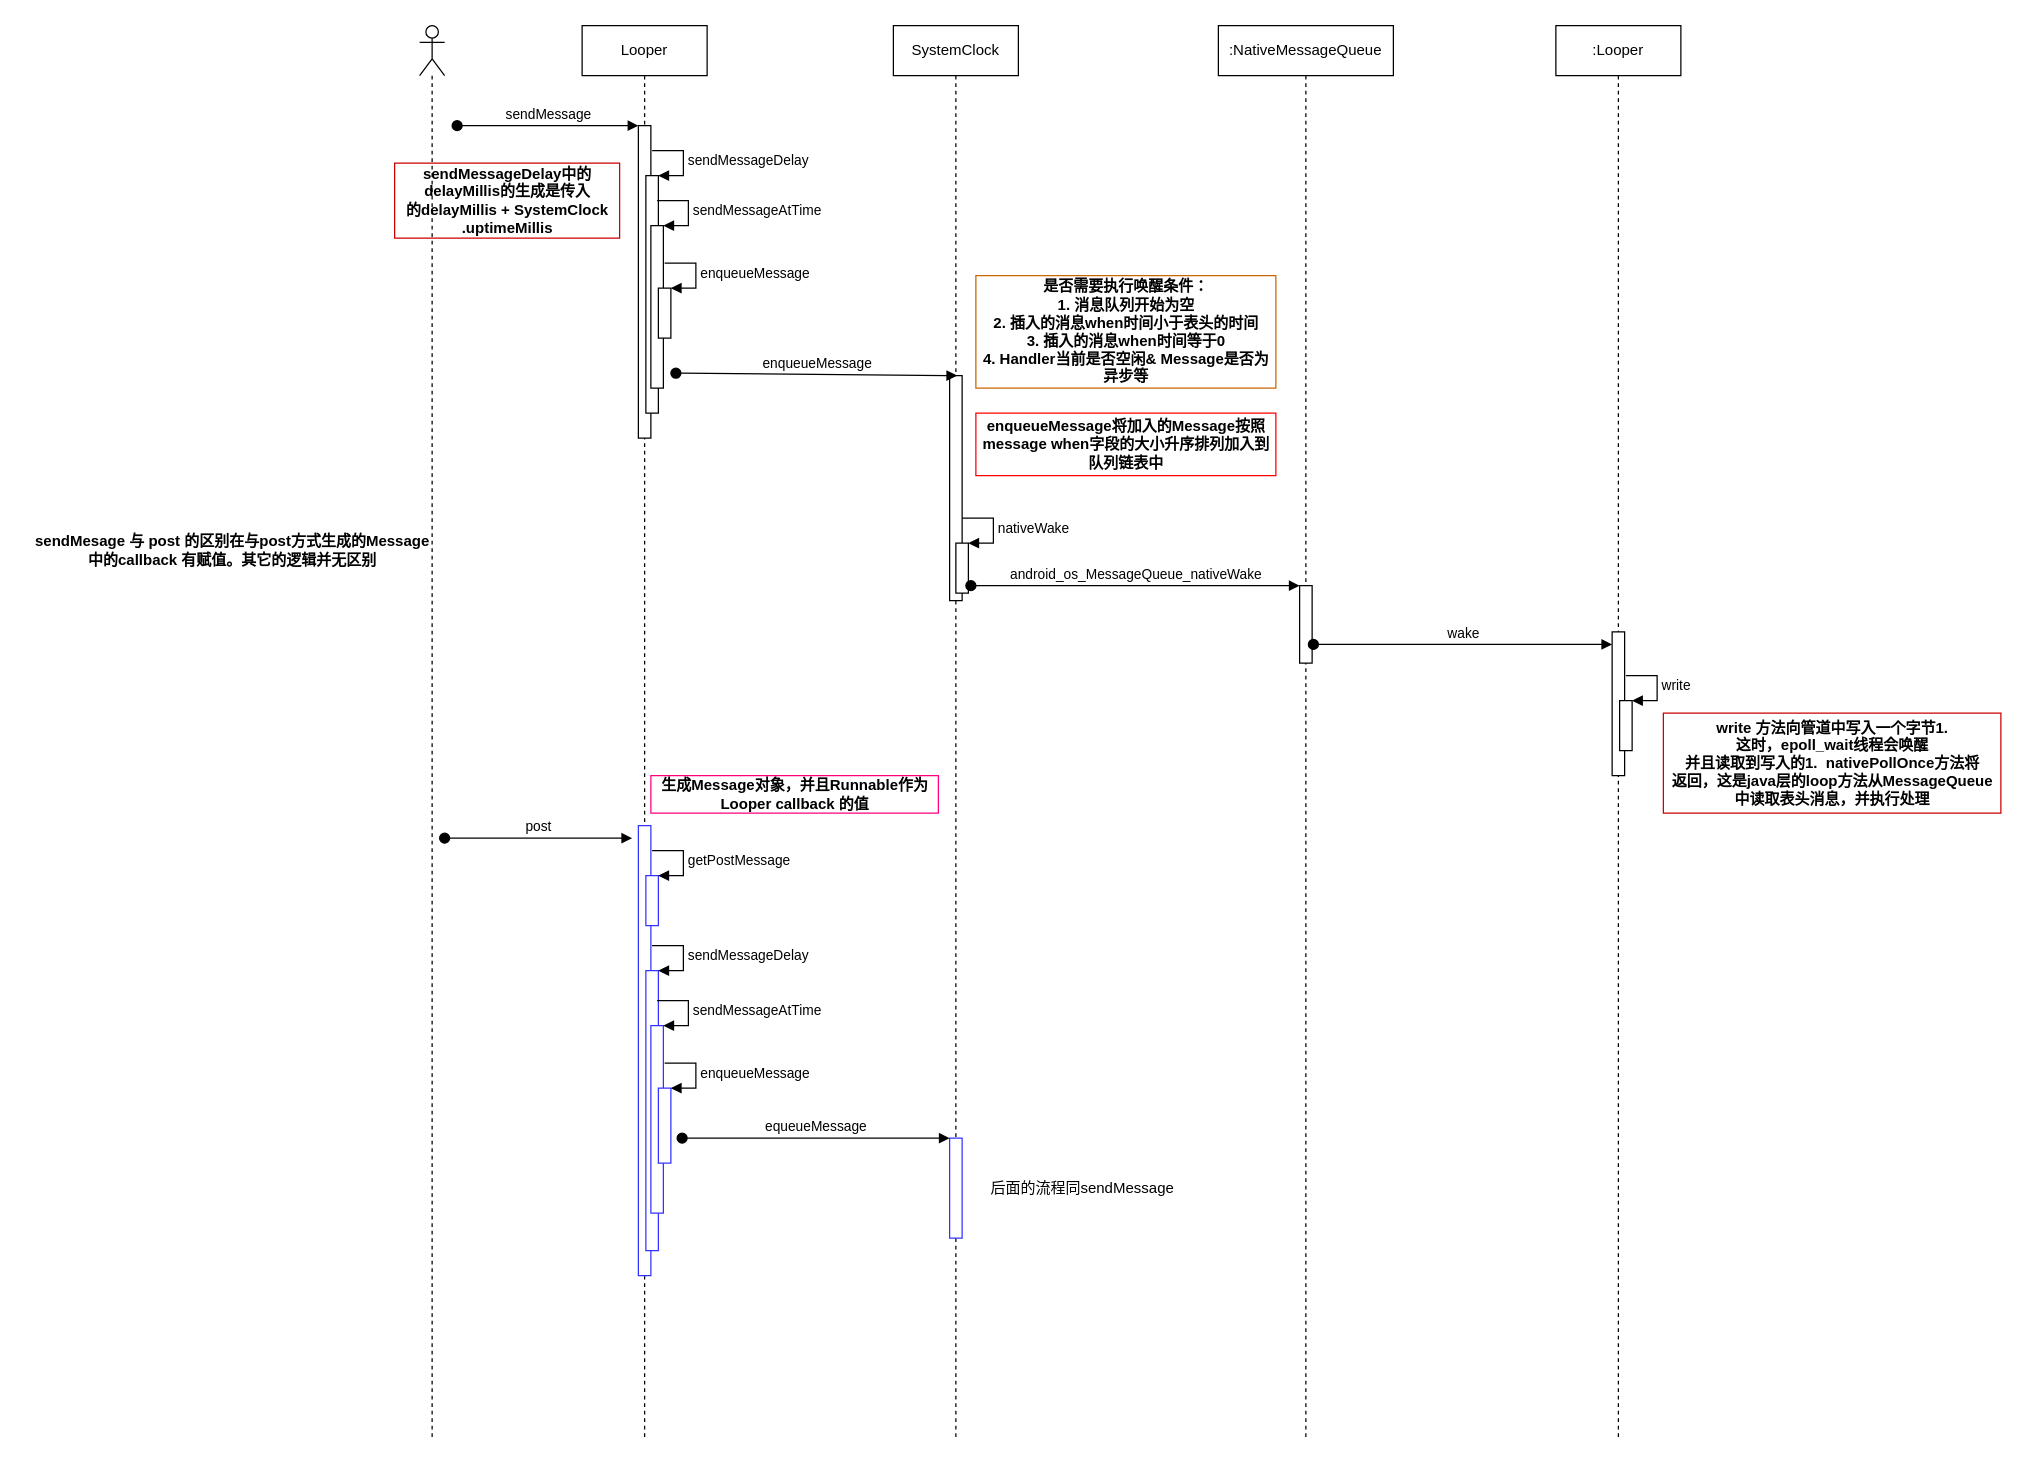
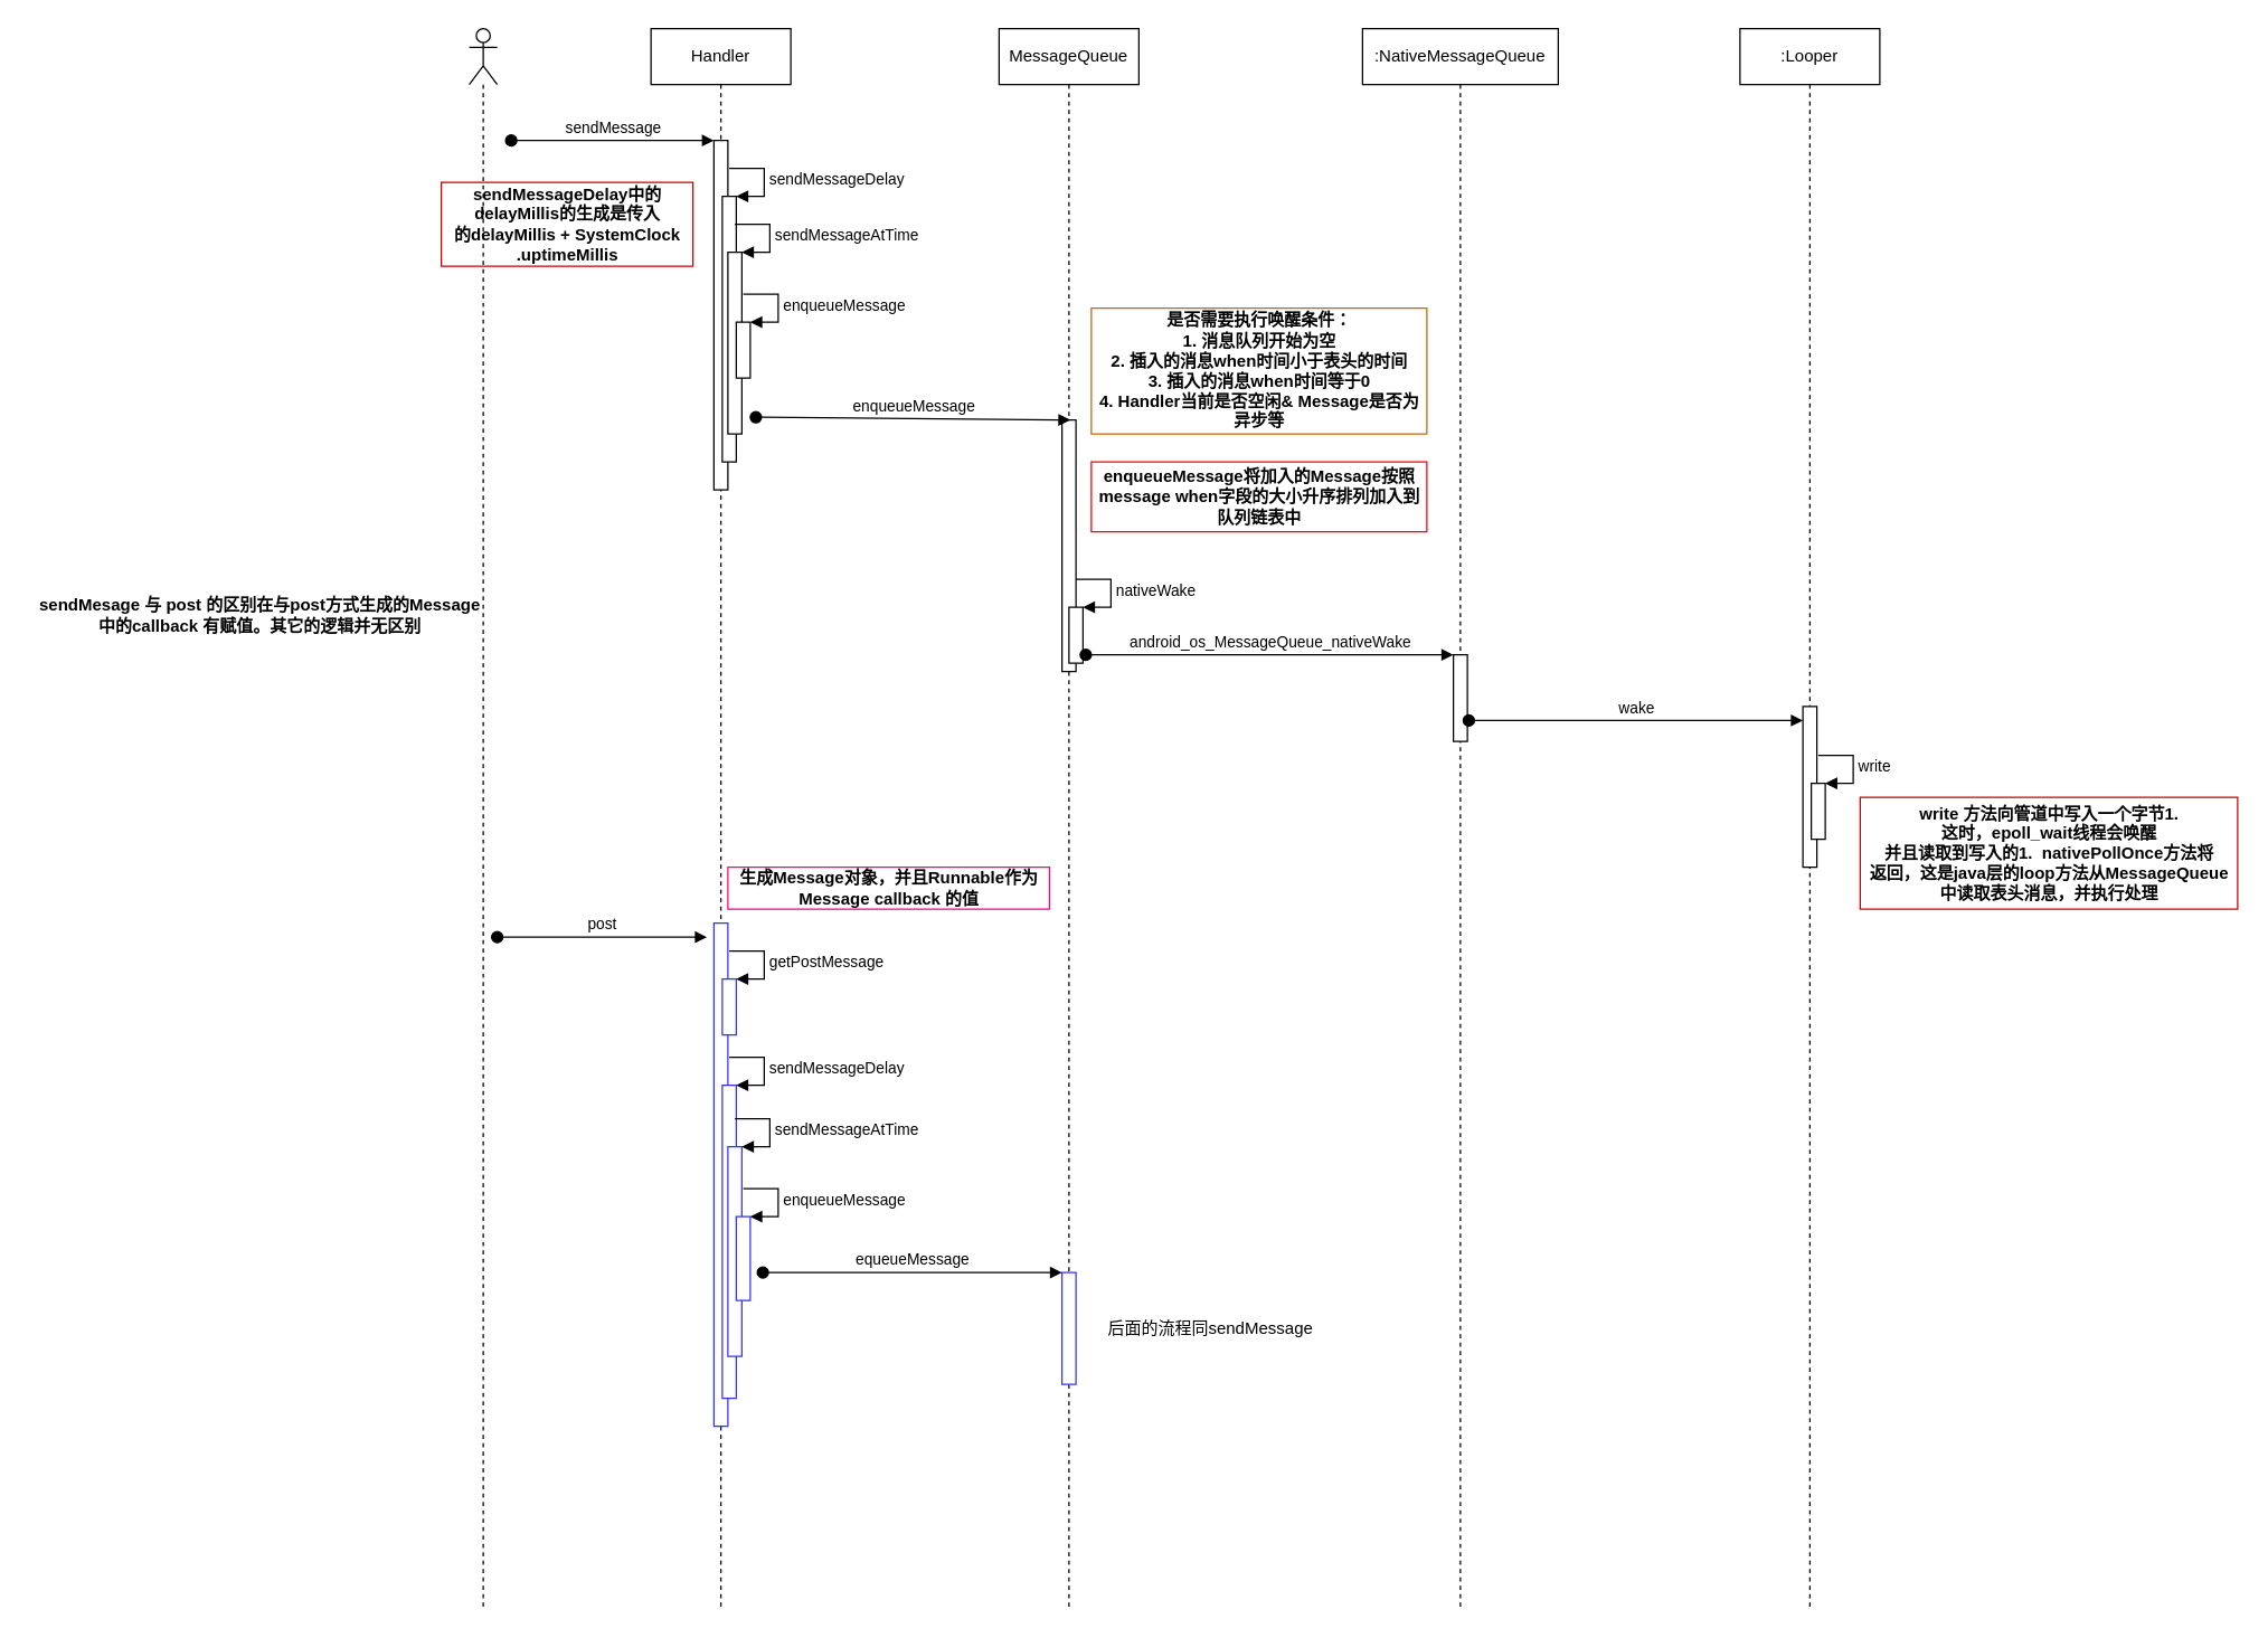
  <mxCell id="0" />
  <mxCell id="1" parent="0" />
- <mxCell id="2" value="Looper" style="shape=umlLifeline;perimeter=lifelinePerimeter;whiteSpace=wrap;html=1;container=1;collapsible=0;recursiveResize=0;outlineConnect=0;" vertex="1" parent="1"><mxGeometry x="465" y="20" width="100" height="1130" as="geometry" /></mxCell>
+ <mxCell id="2" value="Handler" style="shape=umlLifeline;perimeter=lifelinePerimeter;whiteSpace=wrap;html=1;container=1;collapsible=0;recursiveResize=0;outlineConnect=0;" vertex="1" parent="1"><mxGeometry x="465" y="20" width="100" height="1130" as="geometry" /></mxCell>
  <mxCell id="3" value="" style="html=1;points=[];perimeter=orthogonalPerimeter;" vertex="1" parent="2"><mxGeometry x="45" y="80" width="10" height="250" as="geometry" /></mxCell>
  <mxCell id="4" value="sendMessage" style="html=1;verticalAlign=bottom;startArrow=oval;endArrow=block;startSize=8;" edge="1" target="3" parent="2"><mxGeometry relative="1" as="geometry"><mxPoint x="-100" y="80" as="sourcePoint" /></mxGeometry></mxCell>
  <mxCell id="5" value="" style="html=1;points=[];perimeter=orthogonalPerimeter;" vertex="1" parent="2"><mxGeometry x="51" y="120" width="10" height="190" as="geometry" /></mxCell>
  <mxCell id="6" value="sendMessageDelay" style="edgeStyle=orthogonalEdgeStyle;html=1;align=left;spacingLeft=2;endArrow=block;rounded=0;entryX=1;entryY=0;" edge="1" target="5" parent="2"><mxGeometry relative="1" as="geometry"><mxPoint x="56" y="100" as="sourcePoint" /><Array as="points"><mxPoint x="81" y="100" /></Array></mxGeometry></mxCell>
  <mxCell id="7" value="" style="html=1;points=[];perimeter=orthogonalPerimeter;" vertex="1" parent="2"><mxGeometry x="55" y="160" width="10" height="130" as="geometry" /></mxCell>
  <mxCell id="8" value="sendMessageAtTime" style="edgeStyle=orthogonalEdgeStyle;html=1;align=left;spacingLeft=2;endArrow=block;rounded=0;entryX=1;entryY=0;" edge="1" target="7" parent="2"><mxGeometry relative="1" as="geometry"><mxPoint x="60" y="140" as="sourcePoint" /><Array as="points"><mxPoint x="85" y="140" /></Array></mxGeometry></mxCell>
  <mxCell id="9" value="" style="html=1;points=[];perimeter=orthogonalPerimeter;" vertex="1" parent="2"><mxGeometry x="61" y="210" width="10" height="40" as="geometry" /></mxCell>
  <mxCell id="10" value="enqueueMessage" style="edgeStyle=orthogonalEdgeStyle;html=1;align=left;spacingLeft=2;endArrow=block;rounded=0;entryX=1;entryY=0;" edge="1" target="9" parent="2"><mxGeometry relative="1" as="geometry"><mxPoint x="66" y="190" as="sourcePoint" /><Array as="points"><mxPoint x="91" y="190" /></Array></mxGeometry></mxCell>
  <mxCell id="11" value="" style="html=1;points=[];perimeter=orthogonalPerimeter;strokeColor=#3333FF;" vertex="1" parent="2"><mxGeometry x="45" y="640" width="10" height="360" as="geometry" /></mxCell>
  <mxCell id="12" value="" style="html=1;points=[];perimeter=orthogonalPerimeter;strokeColor=#3333FF;" vertex="1" parent="2"><mxGeometry x="51" y="680" width="10" height="40" as="geometry" /></mxCell>
  <mxCell id="13" value="getPostMessage" style="edgeStyle=orthogonalEdgeStyle;html=1;align=left;spacingLeft=2;endArrow=block;rounded=0;entryX=1;entryY=0;" edge="1" target="12" parent="2"><mxGeometry relative="1" as="geometry"><mxPoint x="56" y="660" as="sourcePoint" /><Array as="points"><mxPoint x="81" y="660" /></Array></mxGeometry></mxCell>
  <mxCell id="14" value="" style="html=1;points=[];perimeter=orthogonalPerimeter;strokeColor=#3333FF;" vertex="1" parent="2"><mxGeometry x="51" y="756" width="10" height="224" as="geometry" /></mxCell>
  <mxCell id="15" value="sendMessageDelay" style="edgeStyle=orthogonalEdgeStyle;html=1;align=left;spacingLeft=2;endArrow=block;rounded=0;entryX=1;entryY=0;" edge="1" target="14" parent="2"><mxGeometry relative="1" as="geometry"><mxPoint x="56" y="736" as="sourcePoint" /><Array as="points"><mxPoint x="81" y="736" /></Array></mxGeometry></mxCell>
  <mxCell id="16" value="" style="html=1;points=[];perimeter=orthogonalPerimeter;strokeColor=#3333FF;" vertex="1" parent="2"><mxGeometry x="55" y="800" width="10" height="150" as="geometry" /></mxCell>
  <mxCell id="17" value="sendMessageAtTime" style="edgeStyle=orthogonalEdgeStyle;html=1;align=left;spacingLeft=2;endArrow=block;rounded=0;entryX=1;entryY=0;" edge="1" target="16" parent="2"><mxGeometry relative="1" as="geometry"><mxPoint x="60" y="780" as="sourcePoint" /><Array as="points"><mxPoint x="85" y="780" /></Array></mxGeometry></mxCell>
  <mxCell id="18" value="" style="html=1;points=[];perimeter=orthogonalPerimeter;strokeColor=#3333FF;" vertex="1" parent="2"><mxGeometry x="61" y="850" width="10" height="60" as="geometry" /></mxCell>
  <mxCell id="19" value="enqueueMessage" style="edgeStyle=orthogonalEdgeStyle;html=1;align=left;spacingLeft=2;endArrow=block;rounded=0;entryX=1;entryY=0;" edge="1" target="18" parent="2"><mxGeometry relative="1" as="geometry"><mxPoint x="66" y="830" as="sourcePoint" /><Array as="points"><mxPoint x="91" y="830" /></Array></mxGeometry></mxCell>
- <mxCell id="20" value="SystemClock" style="shape=umlLifeline;perimeter=lifelinePerimeter;whiteSpace=wrap;html=1;container=1;collapsible=0;recursiveResize=0;outlineConnect=0;" vertex="1" parent="1"><mxGeometry x="714" y="20" width="100" height="1130" as="geometry" /></mxCell>
+ <mxCell id="20" value="MessageQueue" style="shape=umlLifeline;perimeter=lifelinePerimeter;whiteSpace=wrap;html=1;container=1;collapsible=0;recursiveResize=0;outlineConnect=0;" vertex="1" parent="1"><mxGeometry x="714" y="20" width="100" height="1130" as="geometry" /></mxCell>
  <mxCell id="21" value="" style="html=1;points=[];perimeter=orthogonalPerimeter;" vertex="1" parent="20"><mxGeometry x="45" y="280" width="10" height="180" as="geometry" /></mxCell>
  <mxCell id="22" value="" style="html=1;points=[];perimeter=orthogonalPerimeter;" vertex="1" parent="20"><mxGeometry x="50" y="414" width="10" height="40" as="geometry" /></mxCell>
  <mxCell id="23" value="nativeWake" style="edgeStyle=orthogonalEdgeStyle;html=1;align=left;spacingLeft=2;endArrow=block;rounded=0;entryX=1;entryY=0;" edge="1" target="22" parent="20"><mxGeometry relative="1" as="geometry"><mxPoint x="55" y="394" as="sourcePoint" /><Array as="points"><mxPoint x="80" y="394" /></Array></mxGeometry></mxCell>
  <mxCell id="24" value="" style="html=1;points=[];perimeter=orthogonalPerimeter;strokeColor=#3333FF;" vertex="1" parent="20"><mxGeometry x="45" y="890" width="10" height="80" as="geometry" /></mxCell>
  <mxCell id="25" value=":NativeMessageQueue" style="shape=umlLifeline;perimeter=lifelinePerimeter;whiteSpace=wrap;html=1;container=1;collapsible=0;recursiveResize=0;outlineConnect=0;" vertex="1" parent="1"><mxGeometry x="974" y="20" width="140" height="1130" as="geometry" /></mxCell>
  <mxCell id="26" value="" style="html=1;points=[];perimeter=orthogonalPerimeter;" vertex="1" parent="25"><mxGeometry x="65" y="448" width="10" height="62" as="geometry" /></mxCell>
  <mxCell id="27" value=":Looper" style="shape=umlLifeline;perimeter=lifelinePerimeter;whiteSpace=wrap;html=1;container=1;collapsible=0;recursiveResize=0;outlineConnect=0;" vertex="1" parent="1"><mxGeometry x="1244" y="20" width="100" height="1130" as="geometry" /></mxCell>
  <mxCell id="28" value="" style="html=1;points=[];perimeter=orthogonalPerimeter;" vertex="1" parent="27"><mxGeometry x="45" y="485" width="10" height="115" as="geometry" /></mxCell>
  <mxCell id="29" value="" style="html=1;points=[];perimeter=orthogonalPerimeter;" vertex="1" parent="27"><mxGeometry x="51" y="540" width="10" height="40" as="geometry" /></mxCell>
  <mxCell id="30" value="write" style="edgeStyle=orthogonalEdgeStyle;html=1;align=left;spacingLeft=2;endArrow=block;rounded=0;entryX=1;entryY=0;" edge="1" target="29" parent="27"><mxGeometry relative="1" as="geometry"><mxPoint x="56" y="520" as="sourcePoint" /><Array as="points"><mxPoint x="81" y="520" /></Array></mxGeometry></mxCell>
  <mxCell id="31" value="" style="shape=umlLifeline;participant=umlActor;perimeter=lifelinePerimeter;whiteSpace=wrap;html=1;container=1;collapsible=0;recursiveResize=0;verticalAlign=top;spacingTop=36;outlineConnect=0;" vertex="1" parent="1"><mxGeometry x="335" y="20" width="20" height="1130" as="geometry" /></mxCell>
  <mxCell id="32" value="enqueueMessage" style="html=1;verticalAlign=bottom;startArrow=oval;endArrow=block;startSize=8;exitX=1.2;exitY=0.908;exitDx=0;exitDy=0;exitPerimeter=0;" edge="1" parent="1"><mxGeometry relative="1" as="geometry"><mxPoint x="540" y="298.04" as="sourcePoint" /><mxPoint x="765" y="300" as="targetPoint" /></mxGeometry></mxCell>
  <mxCell id="33" value="android_os_MessageQueue_nativeWake" style="html=1;verticalAlign=bottom;startArrow=oval;endArrow=block;startSize=8;exitX=1.2;exitY=0.85;exitDx=0;exitDy=0;exitPerimeter=0;" edge="1" target="26" parent="1" source="22"><mxGeometry relative="1" as="geometry"><mxPoint x="775" y="468" as="sourcePoint" /></mxGeometry></mxCell>
  <mxCell id="34" value="wake" style="html=1;verticalAlign=bottom;startArrow=oval;endArrow=block;startSize=8;exitX=1.1;exitY=0.758;exitDx=0;exitDy=0;exitPerimeter=0;" edge="1" target="28" parent="1" source="26"><mxGeometry relative="1" as="geometry"><mxPoint x="1229" y="510" as="sourcePoint" /></mxGeometry></mxCell>
  <mxCell id="35" value="&lt;b&gt;write 方法向管道中写入一个字节1.&lt;br&gt;这时，epoll_wait线程会唤醒&lt;br&gt;并且读取到写入的1.&amp;nbsp; nativePollOnce方法将&lt;br&gt;返回，这是java层的loop方法从MessageQueue&lt;br&gt;中读取表头消息，并执行处理&lt;/b&gt;" style="text;html=1;align=center;verticalAlign=middle;resizable=0;points=[];autosize=1;strokeColor=#CC0000;" vertex="1" parent="1"><mxGeometry x="1330" y="570" width="270" height="80" as="geometry" /></mxCell>
  <mxCell id="36" value="&lt;b&gt;是否需要执行唤醒条件：&lt;br&gt;1. 消息队列开始为空&lt;br&gt;2. 插入的消息when时间小于表头的时间&lt;br&gt;3. 插入的消息when时间等于0&lt;br&gt;4. Handler当前是否空闲&amp;amp; Message是否为&lt;br&gt;异步等&lt;br&gt;&lt;/b&gt;" style="text;html=1;align=center;verticalAlign=middle;resizable=0;points=[];autosize=1;strokeColor=#CC6600;" vertex="1" parent="1"><mxGeometry x="780" y="220" width="240" height="90" as="geometry" /></mxCell>
  <mxCell id="37" value="&lt;b&gt;sendMessageDelay中的&lt;br&gt;delayMillis的生成是传入&lt;br&gt;的delayMillis + SystemClock&lt;br&gt;.uptimeMillis&lt;/b&gt;" style="text;html=1;align=center;verticalAlign=middle;resizable=0;points=[];autosize=1;strokeColor=#CC0000;" vertex="1" parent="1"><mxGeometry x="315" y="130" width="180" height="60" as="geometry" /></mxCell>
  <mxCell id="38" value="&lt;b&gt;enqueueMessage将加入的Message按照&lt;br&gt;message when字段的大小升序排列加入到&lt;br&gt;队列链表中&lt;/b&gt;" style="text;html=1;align=center;verticalAlign=middle;resizable=0;points=[];autosize=1;strokeColor=#FF0000;" vertex="1" parent="1"><mxGeometry x="780" y="330" width="240" height="50" as="geometry" /></mxCell>
  <mxCell id="39" value="post" style="html=1;verticalAlign=bottom;startArrow=oval;startFill=1;endArrow=block;startSize=8;" edge="1" parent="1"><mxGeometry width="60" relative="1" as="geometry"><mxPoint x="355" y="670" as="sourcePoint" /><mxPoint x="505" y="670" as="targetPoint" /></mxGeometry></mxCell>
  <mxCell id="40" value="equeueMessage" style="html=1;verticalAlign=bottom;startArrow=oval;endArrow=block;startSize=8;" edge="1" target="24" parent="1"><mxGeometry relative="1" as="geometry"><mxPoint x="545" y="910" as="sourcePoint" /></mxGeometry></mxCell>
  <mxCell id="41" value="后面的流程同sendMessage" style="text;html=1;align=center;verticalAlign=middle;resizable=0;points=[];autosize=1;" vertex="1" parent="1"><mxGeometry x="785" y="940" width="160" height="20" as="geometry" /></mxCell>
- <mxCell id="42" value="&lt;b&gt;生成Message对象，并且Runnable作为&lt;br&gt;Looper callback 的值&lt;/b&gt;" style="text;html=1;align=center;verticalAlign=middle;resizable=0;points=[];autosize=1;strokeColor=#FF0080;" vertex="1" parent="1"><mxGeometry x="520" y="620" width="230" height="30" as="geometry" /></mxCell>
+ <mxCell id="42" value="&lt;b&gt;生成Message对象，并且Runnable作为&lt;br&gt;Message callback 的值&lt;/b&gt;" style="text;html=1;align=center;verticalAlign=middle;resizable=0;points=[];autosize=1;strokeColor=#FF0080;" vertex="1" parent="1"><mxGeometry x="520" y="620" width="230" height="30" as="geometry" /></mxCell>
  <mxCell id="43" value="&lt;b&gt;sendMesage 与 post 的区别在与post方式生成的Message&lt;br&gt;中的callback 有赋值。其它的逻辑并无区别&lt;/b&gt;" style="text;html=1;align=center;verticalAlign=middle;resizable=0;points=[];autosize=1;" vertex="1" parent="1"><mxGeometry x="20" y="425" width="330" height="30" as="geometry" /></mxCell>
